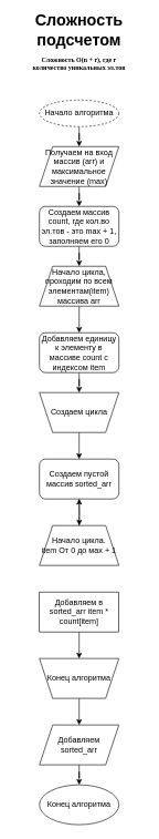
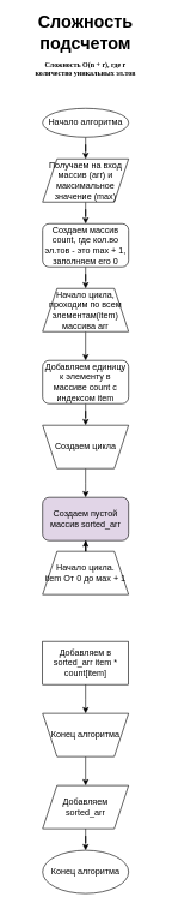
  <mxCell id="0" />
  <mxCell id="1" parent="0" />
  <mxCell id="2" value="&lt;h1&gt;Сложность подсчетом&lt;/h1&gt;" style="text;html=1;align=center;verticalAlign=middle;whiteSpace=wrap;rounded=0;" parent="1" vertex="1"><mxGeometry x="89" y="20" width="60" height="30" as="geometry" /></mxCell>
  <mxCell id="3" value="&lt;h5&gt;&lt;font face=&quot;Lucida Console&quot;&gt;Сложность O(n + r), где r&lt;br&gt; &lt;/font&gt;&lt;font face=&quot;PfUzMNhyIiIcuB7v7KRG&quot;&gt;количество уникальных эл.тов&lt;/font&gt;&lt;/h5&gt;" style="text;html=1;align=center;verticalAlign=middle;whiteSpace=wrap;rounded=0;" parent="1" vertex="1"><mxGeometry x="20" y="70" width="198" height="30" as="geometry" /></mxCell>
  <mxCell id="4" value="" style="edgeStyle=orthogonalEdgeStyle;rounded=0;orthogonalLoop=1;jettySize=auto;html=1;" parent="1" source="5" target="7" edge="1"><mxGeometry relative="1" as="geometry" /></mxCell>
- <mxCell id="5" value="Начало алгоритма" style="ellipse;whiteSpace=wrap;html=1;dashed=1;" parent="1" vertex="1"><mxGeometry x="59" y="140" width="120" height="40" as="geometry" /></mxCell>
+ <mxCell id="5" value="Начало алгоритма" style="ellipse;whiteSpace=wrap;html=1;" parent="1" vertex="1"><mxGeometry x="59" y="140" width="120" height="40" as="geometry" /></mxCell>
  <mxCell id="6" value="" style="edgeStyle=orthogonalEdgeStyle;rounded=0;orthogonalLoop=1;jettySize=auto;html=1;" parent="1" source="7" target="9" edge="1"><mxGeometry relative="1" as="geometry" /></mxCell>
  <mxCell id="7" value="Получаем на вход массив (arr) и максимальное значение (max)" style="shape=parallelogram;perimeter=parallelogramPerimeter;whiteSpace=wrap;html=1;fixedSize=1;" parent="1" vertex="1"><mxGeometry x="59" y="210" width="120" height="60" as="geometry" /></mxCell>
  <mxCell id="8" value="" style="edgeStyle=orthogonalEdgeStyle;rounded=0;orthogonalLoop=1;jettySize=auto;html=1;" parent="1" source="9" target="11" edge="1"><mxGeometry relative="1" as="geometry" /></mxCell>
  <mxCell id="9" value="Создаем массив count, где кол.во эл.тов - это max + 1, заполняем его 0" style="rounded=1;whiteSpace=wrap;html=1;" parent="1" vertex="1"><mxGeometry x="59" y="300" width="120" height="60" as="geometry" /></mxCell>
  <mxCell id="10" value="" style="edgeStyle=orthogonalEdgeStyle;rounded=0;orthogonalLoop=1;jettySize=auto;html=1;" parent="1" source="11" target="13" edge="1"><mxGeometry relative="1" as="geometry" /></mxCell>
  <mxCell id="11" value="Начало цикла,&lt;br&gt;проходим по всем элементам(item) массива arr" style="shape=trapezoid;perimeter=trapezoidPerimeter;whiteSpace=wrap;html=1;fixedSize=1;" parent="1" vertex="1"><mxGeometry x="59" y="390" width="120" height="60" as="geometry" /></mxCell>
  <mxCell id="12" value="" style="edgeStyle=orthogonalEdgeStyle;rounded=0;orthogonalLoop=1;jettySize=auto;html=1;" parent="1" source="13" target="15" edge="1"><mxGeometry relative="1" as="geometry" /></mxCell>
  <mxCell id="13" value="Добавляем единицу к элементу в массиве count c индексом item" style="rounded=1;whiteSpace=wrap;html=1;" parent="1" vertex="1"><mxGeometry x="59" y="490" width="120" height="60" as="geometry" /></mxCell>
  <mxCell id="14" value="" style="edgeStyle=orthogonalEdgeStyle;rounded=0;orthogonalLoop=1;jettySize=auto;html=1;" parent="1" source="15" edge="1"><mxGeometry relative="1" as="geometry"><mxPoint x="119" y="680" as="targetPoint" /></mxGeometry></mxCell>
  <mxCell id="15" value="Создаем цикла" style="shape=trapezoid;perimeter=trapezoidPerimeter;whiteSpace=wrap;html=1;fixedSize=1;direction=west;" parent="1" vertex="1"><mxGeometry x="59" y="580" width="120" height="60" as="geometry" /></mxCell>
  <mxCell id="16" value="" style="edgeStyle=orthogonalEdgeStyle;rounded=0;orthogonalLoop=1;jettySize=auto;html=1;" parent="1" target="18" edge="1"><mxGeometry relative="1" as="geometry"><mxPoint x="119" y="740" as="sourcePoint" /></mxGeometry></mxCell>
  <mxCell id="17" value="" style="edgeStyle=orthogonalEdgeStyle;rounded=0;orthogonalLoop=1;jettySize=auto;html=1;" parent="1" source="18" target="19" edge="1"><mxGeometry relative="1" as="geometry" /></mxCell>
- <mxCell id="18" value="Начало цикла.&lt;br&gt;item От 0 до мах + 1" style="shape=trapezoid;perimeter=trapezoidPerimeter;whiteSpace=wrap;html=1;fixedSize=1;" parent="1" vertex="1"><mxGeometry x="59" y="780" width="120" height="60" as="geometry" /></mxCell>
- <mxCell id="19" value="Создаем пустой массив sorted_arr" style="rounded=1;whiteSpace=wrap;html=1;" parent="1" vertex="1"><mxGeometry x="59" y="680" width="120" height="60" as="geometry" /></mxCell>
+ <mxCell id="18" value="Начало цикла.&lt;br&gt;item От 0 до мах + 1" style="shape=trapezoid;perimeter=trapezoidPerimeter;whiteSpace=wrap;html=1;fixedSize=1;" parent="1" vertex="1"><mxGeometry x="59" y="755" width="120" height="60" as="geometry" /></mxCell>
+ <mxCell id="19" value="Создаем пустой массив sorted_arr" style="rounded=1;whiteSpace=wrap;html=1;fillColor=#e1d5e7;" parent="1" vertex="1"><mxGeometry x="59" y="680" width="120" height="60" as="geometry" /></mxCell>
  <mxCell id="20" value="" style="edgeStyle=orthogonalEdgeStyle;rounded=0;orthogonalLoop=1;jettySize=auto;html=1;" parent="1" source="21" edge="1"><mxGeometry relative="1" as="geometry"><mxPoint x="119" y="980" as="targetPoint" /></mxGeometry></mxCell>
  <mxCell id="21" value="Добавляем в sorted_arr item * count[item]" style="whiteSpace=wrap;html=1;rounded=0;" parent="1" vertex="1"><mxGeometry x="59" y="880" width="120" height="60" as="geometry" /></mxCell>
  <mxCell id="22" value="" style="edgeStyle=orthogonalEdgeStyle;rounded=0;orthogonalLoop=1;jettySize=auto;html=1;" parent="1" source="23" target="24" edge="1"><mxGeometry relative="1" as="geometry" /></mxCell>
  <mxCell id="23" value="Добавляем sorted_arr" style="shape=parallelogram;perimeter=parallelogramPerimeter;whiteSpace=wrap;html=1;fixedSize=1;" parent="1" vertex="1"><mxGeometry x="59" y="1080" width="120" height="60" as="geometry" /></mxCell>
  <mxCell id="24" value="Конец алгоритма" style="ellipse;whiteSpace=wrap;html=1;" parent="1" vertex="1"><mxGeometry x="59" y="1170" width="120" height="60" as="geometry" /></mxCell>
  <mxCell id="25" value="" style="edgeStyle=orthogonalEdgeStyle;rounded=0;orthogonalLoop=1;jettySize=auto;html=1;" parent="1" source="26" target="23" edge="1"><mxGeometry relative="1" as="geometry" /></mxCell>
  <mxCell id="26" value="Конец алгоритма" style="shape=trapezoid;perimeter=trapezoidPerimeter;whiteSpace=wrap;html=1;fixedSize=1;direction=west;" parent="1" vertex="1"><mxGeometry x="59" y="980" width="120" height="60" as="geometry" /></mxCell>
